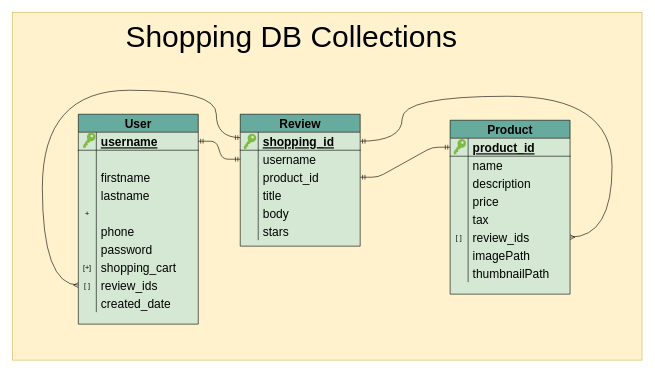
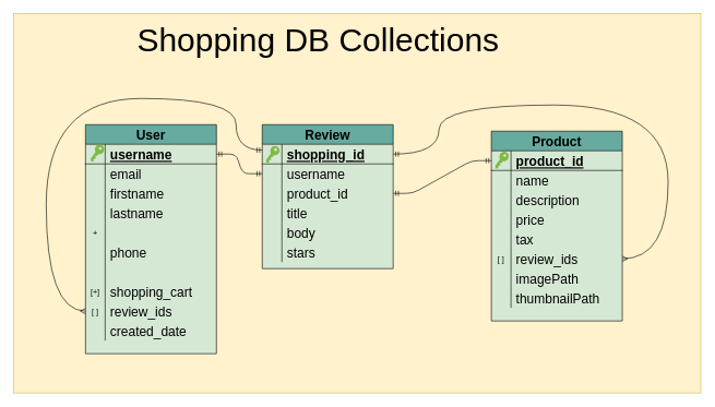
  <mxCell id="0" />
  <mxCell id="1" parent="0" />
  <mxCell id="2" value="" style="rounded=0;whiteSpace=wrap;html=1;fontSize=20;fillColor=#fff2cc;strokeColor=#d6b656;" parent="1" vertex="1"><mxGeometry x="20" y="20" width="1050" height="580" as="geometry" /></mxCell>
  <mxCell id="3" value="&lt;font style=&quot;font-size: 50px&quot;&gt;Shopping DB Collections&lt;/font&gt;" style="text;html=1;align=center;verticalAlign=middle;resizable=0;points=[];autosize=1;strokeColor=none;fontSize=20;" parent="1" vertex="1"><mxGeometry x="200" y="40" width="570" height="40" as="geometry" /></mxCell>
  <mxCell id="4" value="" style="group" parent="1" vertex="1" connectable="0"><mxGeometry x="130" y="190" width="200" height="350" as="geometry" /></mxCell>
  <mxCell id="5" value="" style="group" parent="4" vertex="1" connectable="0"><mxGeometry width="200" height="350" as="geometry" /></mxCell>
  <mxCell id="6" value="User" style="shape=table;startSize=30;container=1;collapsible=1;childLayout=tableLayout;fixedRows=1;rowLines=0;fontStyle=1;align=center;resizeLast=1;fontSize=20;fillColor=#67AB9F;swimlaneFillColor=#D5E8D4;" parent="5" vertex="1"><mxGeometry width="200" height="350" as="geometry" /></mxCell>
  <mxCell id="7" value="" style="shape=partialRectangle;collapsible=0;dropTarget=0;pointerEvents=0;fillColor=none;top=0;left=0;bottom=1;right=0;points=[[0,0.5],[1,0.5]];portConstraint=eastwest;" parent="6" vertex="1"><mxGeometry y="30" width="200" height="30" as="geometry" /></mxCell>
  <mxCell id="8" value="" style="shape=partialRectangle;connectable=0;fillColor=none;top=0;left=0;bottom=0;right=0;fontStyle=1;overflow=hidden;" parent="7" vertex="1"><mxGeometry width="30" height="30" as="geometry" /></mxCell>
  <mxCell id="9" value="username" style="shape=partialRectangle;connectable=0;fillColor=none;top=0;left=0;bottom=0;right=0;align=left;spacingLeft=6;fontStyle=5;overflow=hidden;fontSize=20;" parent="7" vertex="1"><mxGeometry x="30" width="170" height="30" as="geometry" /></mxCell>
  <mxCell id="10" value="" style="shape=partialRectangle;collapsible=0;dropTarget=0;pointerEvents=0;fillColor=none;top=0;left=0;bottom=0;right=0;points=[[0,0.5],[1,0.5]];portConstraint=eastwest;" parent="6" vertex="1"><mxGeometry y="60" width="200" height="30" as="geometry" /></mxCell>
  <mxCell id="11" value="" style="shape=partialRectangle;connectable=0;fillColor=none;top=0;left=0;bottom=0;right=0;editable=1;overflow=hidden;" parent="10" vertex="1"><mxGeometry width="30" height="30" as="geometry" /></mxCell>
+ <mxCell id="12" value="email" style="shape=partialRectangle;connectable=0;fillColor=none;top=0;left=0;bottom=0;right=0;align=left;spacingLeft=6;overflow=hidden;fontSize=20;" parent="10" vertex="1"><mxGeometry x="30" width="170" height="30" as="geometry" /></mxCell>
  <mxCell id="13" value="" style="shape=partialRectangle;collapsible=0;dropTarget=0;pointerEvents=0;fillColor=none;top=0;left=0;bottom=0;right=0;points=[[0,0.5],[1,0.5]];portConstraint=eastwest;" parent="6" vertex="1"><mxGeometry y="90" width="200" height="30" as="geometry" /></mxCell>
  <mxCell id="14" value="" style="shape=partialRectangle;connectable=0;fillColor=none;top=0;left=0;bottom=0;right=0;editable=1;overflow=hidden;" parent="13" vertex="1"><mxGeometry width="30" height="30" as="geometry" /></mxCell>
  <mxCell id="15" value="firstname" style="shape=partialRectangle;connectable=0;fillColor=none;top=0;left=0;bottom=0;right=0;align=left;spacingLeft=6;overflow=hidden;fontSize=20;" parent="13" vertex="1"><mxGeometry x="30" width="170" height="30" as="geometry" /></mxCell>
  <mxCell id="16" value="" style="shape=partialRectangle;collapsible=0;dropTarget=0;pointerEvents=0;fillColor=none;top=0;left=0;bottom=0;right=0;points=[[0,0.5],[1,0.5]];portConstraint=eastwest;" parent="6" vertex="1"><mxGeometry y="120" width="200" height="30" as="geometry" /></mxCell>
  <mxCell id="17" value="" style="shape=partialRectangle;connectable=0;fillColor=none;top=0;left=0;bottom=0;right=0;editable=1;overflow=hidden;" parent="16" vertex="1"><mxGeometry width="30" height="30" as="geometry" /></mxCell>
  <mxCell id="18" value="lastname" style="shape=partialRectangle;connectable=0;fillColor=none;top=0;left=0;bottom=0;right=0;align=left;spacingLeft=6;overflow=hidden;fontSize=20;" parent="16" vertex="1"><mxGeometry x="30" width="170" height="30" as="geometry" /></mxCell>
  <mxCell id="19" value="" style="shape=partialRectangle;collapsible=0;dropTarget=0;pointerEvents=0;fillColor=none;top=0;left=0;bottom=0;right=0;points=[[0,0.5],[1,0.5]];portConstraint=eastwest;" parent="6" vertex="1"><mxGeometry y="150" width="200" height="30" as="geometry" /></mxCell>
  <mxCell id="20" value="+" style="shape=partialRectangle;connectable=0;fillColor=none;top=0;left=0;bottom=0;right=0;editable=1;overflow=hidden;" parent="19" vertex="1"><mxGeometry width="30" height="30" as="geometry" /></mxCell>
  <mxCell id="21" value="" style="shape=partialRectangle;collapsible=0;dropTarget=0;pointerEvents=0;fillColor=none;top=0;left=0;bottom=0;right=0;points=[[0,0.5],[1,0.5]];portConstraint=eastwest;" parent="6" vertex="1"><mxGeometry y="180" width="200" height="30" as="geometry" /></mxCell>
  <mxCell id="22" value="" style="shape=partialRectangle;connectable=0;fillColor=none;top=0;left=0;bottom=0;right=0;editable=1;overflow=hidden;" parent="21" vertex="1"><mxGeometry width="30" height="30" as="geometry" /></mxCell>
  <mxCell id="23" value="phone" style="shape=partialRectangle;connectable=0;fillColor=none;top=0;left=0;bottom=0;right=0;align=left;spacingLeft=6;overflow=hidden;fontSize=20;" parent="21" vertex="1"><mxGeometry x="30" width="170" height="30" as="geometry" /></mxCell>
  <mxCell id="24" value="" style="shape=partialRectangle;collapsible=0;dropTarget=0;pointerEvents=0;fillColor=none;top=0;left=0;bottom=0;right=0;points=[[0,0.5],[1,0.5]];portConstraint=eastwest;" parent="6" vertex="1"><mxGeometry y="210" width="200" height="30" as="geometry" /></mxCell>
  <mxCell id="25" value="" style="shape=partialRectangle;connectable=0;fillColor=none;top=0;left=0;bottom=0;right=0;editable=1;overflow=hidden;" parent="24" vertex="1"><mxGeometry width="30" height="30" as="geometry" /></mxCell>
- <mxCell id="26" value="password" style="shape=partialRectangle;connectable=0;fillColor=none;top=0;left=0;bottom=0;right=0;align=left;spacingLeft=6;overflow=hidden;fontSize=20;" parent="24" vertex="1"><mxGeometry x="30" width="170" height="30" as="geometry" /></mxCell>
  <mxCell id="27" value="" style="shape=partialRectangle;collapsible=0;dropTarget=0;pointerEvents=0;fillColor=none;top=0;left=0;bottom=0;right=0;points=[[0,0.5],[1,0.5]];portConstraint=eastwest;" parent="6" vertex="1"><mxGeometry y="240" width="200" height="30" as="geometry" /></mxCell>
  <mxCell id="28" value="[+]" style="shape=partialRectangle;connectable=0;fillColor=none;top=0;left=0;bottom=0;right=0;editable=1;overflow=hidden;" parent="27" vertex="1"><mxGeometry width="30" height="30" as="geometry" /></mxCell>
  <mxCell id="29" value="shopping_cart" style="shape=partialRectangle;connectable=0;fillColor=none;top=0;left=0;bottom=0;right=0;align=left;spacingLeft=6;overflow=hidden;fontSize=20;" parent="27" vertex="1"><mxGeometry x="30" width="170" height="30" as="geometry" /></mxCell>
  <mxCell id="30" value="" style="shape=partialRectangle;collapsible=0;dropTarget=0;pointerEvents=0;fillColor=none;top=0;left=0;bottom=0;right=0;points=[[0,0.5],[1,0.5]];portConstraint=eastwest;" parent="6" vertex="1"><mxGeometry y="270" width="200" height="30" as="geometry" /></mxCell>
  <mxCell id="31" value="[ ]" style="shape=partialRectangle;connectable=0;fillColor=none;top=0;left=0;bottom=0;right=0;editable=1;overflow=hidden;" parent="30" vertex="1"><mxGeometry width="30" height="30" as="geometry" /></mxCell>
  <mxCell id="32" value="review_ids" style="shape=partialRectangle;connectable=0;fillColor=none;top=0;left=0;bottom=0;right=0;align=left;spacingLeft=6;overflow=hidden;fontSize=20;" parent="30" vertex="1"><mxGeometry x="30" width="170" height="30" as="geometry" /></mxCell>
  <mxCell id="33" value="" style="shape=partialRectangle;collapsible=0;dropTarget=0;pointerEvents=0;fillColor=none;top=0;left=0;bottom=0;right=0;points=[[0,0.5],[1,0.5]];portConstraint=eastwest;" parent="6" vertex="1"><mxGeometry y="300" width="200" height="30" as="geometry" /></mxCell>
  <mxCell id="34" value="" style="shape=partialRectangle;connectable=0;fillColor=none;top=0;left=0;bottom=0;right=0;editable=1;overflow=hidden;" parent="33" vertex="1"><mxGeometry width="30" height="30" as="geometry" /></mxCell>
  <mxCell id="35" value="created_date" style="shape=partialRectangle;connectable=0;fillColor=none;top=0;left=0;bottom=0;right=0;align=left;spacingLeft=6;overflow=hidden;fontSize=20;" parent="33" vertex="1"><mxGeometry x="30" width="170" height="30" as="geometry" /></mxCell>
  <mxCell id="36" value="" style="sketch=0;pointerEvents=1;shadow=0;dashed=0;html=1;strokeColor=none;labelPosition=center;verticalLabelPosition=bottom;verticalAlign=top;outlineConnect=0;align=center;shape=mxgraph.office.security.key_permissions;fillColor=#7FBA42;fontSize=20;rotation=35;" parent="5" vertex="1"><mxGeometry x="10" y="29.15" width="14.15" height="30" as="geometry" /></mxCell>
  <mxCell id="37" value="" style="group;perimeterSpacing=1;" vertex="1" connectable="0" parent="1"><mxGeometry x="750" y="210" width="200" height="290" as="geometry" /></mxCell>
  <mxCell id="38" value="Product" style="shape=table;startSize=30;container=1;collapsible=1;childLayout=tableLayout;fixedRows=1;rowLines=0;fontStyle=1;align=center;resizeLast=1;fontSize=20;fillColor=#67AB9F;swimlaneFillColor=#D5E8D4;" vertex="1" parent="37"><mxGeometry y="-10" width="200" height="290" as="geometry" /></mxCell>
  <mxCell id="39" value="" style="shape=partialRectangle;collapsible=0;dropTarget=0;pointerEvents=0;fillColor=none;top=0;left=0;bottom=1;right=0;points=[[0,0.5],[1,0.5]];portConstraint=eastwest;" vertex="1" parent="38"><mxGeometry y="30" width="200" height="30" as="geometry" /></mxCell>
  <mxCell id="40" value="" style="shape=partialRectangle;connectable=0;fillColor=none;top=0;left=0;bottom=0;right=0;fontStyle=1;overflow=hidden;" vertex="1" parent="39"><mxGeometry width="30" height="30" as="geometry" /></mxCell>
  <mxCell id="41" value="product_id" style="shape=partialRectangle;connectable=0;fillColor=none;top=0;left=0;bottom=0;right=0;align=left;spacingLeft=6;fontStyle=5;overflow=hidden;fontSize=20;" vertex="1" parent="39"><mxGeometry x="30" width="170" height="30" as="geometry" /></mxCell>
  <mxCell id="42" value="" style="shape=partialRectangle;collapsible=0;dropTarget=0;pointerEvents=0;fillColor=none;top=0;left=0;bottom=0;right=0;points=[[0,0.5],[1,0.5]];portConstraint=eastwest;" vertex="1" parent="38"><mxGeometry y="60" width="200" height="30" as="geometry" /></mxCell>
  <mxCell id="43" value="" style="shape=partialRectangle;connectable=0;fillColor=none;top=0;left=0;bottom=0;right=0;editable=1;overflow=hidden;" vertex="1" parent="42"><mxGeometry width="30" height="30" as="geometry" /></mxCell>
  <mxCell id="44" value="name" style="shape=partialRectangle;connectable=0;fillColor=none;top=0;left=0;bottom=0;right=0;align=left;spacingLeft=6;overflow=hidden;fontSize=20;" vertex="1" parent="42"><mxGeometry x="30" width="170" height="30" as="geometry" /></mxCell>
  <mxCell id="45" value="" style="shape=partialRectangle;collapsible=0;dropTarget=0;pointerEvents=0;fillColor=none;top=0;left=0;bottom=0;right=0;points=[[0,0.5],[1,0.5]];portConstraint=eastwest;" vertex="1" parent="38"><mxGeometry y="90" width="200" height="30" as="geometry" /></mxCell>
  <mxCell id="46" value="" style="shape=partialRectangle;connectable=0;fillColor=none;top=0;left=0;bottom=0;right=0;editable=1;overflow=hidden;" vertex="1" parent="45"><mxGeometry width="30" height="30" as="geometry" /></mxCell>
  <mxCell id="47" value="description" style="shape=partialRectangle;connectable=0;fillColor=none;top=0;left=0;bottom=0;right=0;align=left;spacingLeft=6;overflow=hidden;fontSize=20;" vertex="1" parent="45"><mxGeometry x="30" width="170" height="30" as="geometry" /></mxCell>
  <mxCell id="48" value="" style="shape=partialRectangle;collapsible=0;dropTarget=0;pointerEvents=0;fillColor=none;top=0;left=0;bottom=0;right=0;points=[[0,0.5],[1,0.5]];portConstraint=eastwest;" vertex="1" parent="38"><mxGeometry y="120" width="200" height="30" as="geometry" /></mxCell>
  <mxCell id="49" value="" style="shape=partialRectangle;connectable=0;fillColor=none;top=0;left=0;bottom=0;right=0;editable=1;overflow=hidden;" vertex="1" parent="48"><mxGeometry width="30" height="30" as="geometry" /></mxCell>
  <mxCell id="50" value="price" style="shape=partialRectangle;connectable=0;fillColor=none;top=0;left=0;bottom=0;right=0;align=left;spacingLeft=6;overflow=hidden;fontSize=20;" vertex="1" parent="48"><mxGeometry x="30" width="170" height="30" as="geometry" /></mxCell>
  <mxCell id="51" value="" style="shape=partialRectangle;collapsible=0;dropTarget=0;pointerEvents=0;fillColor=none;top=0;left=0;bottom=0;right=0;points=[[0,0.5],[1,0.5]];portConstraint=eastwest;" vertex="1" parent="38"><mxGeometry y="150" width="200" height="30" as="geometry" /></mxCell>
  <mxCell id="52" value="" style="shape=partialRectangle;connectable=0;fillColor=none;top=0;left=0;bottom=0;right=0;editable=1;overflow=hidden;" vertex="1" parent="51"><mxGeometry width="30" height="30" as="geometry" /></mxCell>
  <mxCell id="53" value="tax" style="shape=partialRectangle;connectable=0;fillColor=none;top=0;left=0;bottom=0;right=0;align=left;spacingLeft=6;overflow=hidden;fontSize=20;" vertex="1" parent="51"><mxGeometry x="30" width="170" height="30" as="geometry" /></mxCell>
  <mxCell id="54" value="" style="shape=partialRectangle;collapsible=0;dropTarget=0;pointerEvents=0;fillColor=none;top=0;left=0;bottom=0;right=0;points=[[0,0.5],[1,0.5]];portConstraint=eastwest;" vertex="1" parent="38"><mxGeometry y="180" width="200" height="30" as="geometry" /></mxCell>
  <mxCell id="55" value="[ ]" style="shape=partialRectangle;connectable=0;fillColor=none;top=0;left=0;bottom=0;right=0;editable=1;overflow=hidden;" vertex="1" parent="54"><mxGeometry width="30" height="30" as="geometry" /></mxCell>
  <mxCell id="56" value="review_ids" style="shape=partialRectangle;connectable=0;fillColor=none;top=0;left=0;bottom=0;right=0;align=left;spacingLeft=6;overflow=hidden;fontSize=20;" vertex="1" parent="54"><mxGeometry x="30" width="170" height="30" as="geometry" /></mxCell>
  <mxCell id="57" value="" style="shape=partialRectangle;collapsible=0;dropTarget=0;pointerEvents=0;fillColor=none;top=0;left=0;bottom=0;right=0;points=[[0,0.5],[1,0.5]];portConstraint=eastwest;" vertex="1" parent="38"><mxGeometry y="210" width="200" height="30" as="geometry" /></mxCell>
  <mxCell id="58" value="" style="shape=partialRectangle;connectable=0;fillColor=none;top=0;left=0;bottom=0;right=0;editable=1;overflow=hidden;" vertex="1" parent="57"><mxGeometry width="30" height="30" as="geometry" /></mxCell>
  <mxCell id="59" value="imagePath" style="shape=partialRectangle;connectable=0;fillColor=none;top=0;left=0;bottom=0;right=0;align=left;spacingLeft=6;overflow=hidden;fontSize=20;" vertex="1" parent="57"><mxGeometry x="30" width="170" height="30" as="geometry" /></mxCell>
  <mxCell id="60" value="" style="shape=partialRectangle;collapsible=0;dropTarget=0;pointerEvents=0;fillColor=none;top=0;left=0;bottom=0;right=0;points=[[0,0.5],[1,0.5]];portConstraint=eastwest;" vertex="1" parent="38"><mxGeometry y="240" width="200" height="30" as="geometry" /></mxCell>
  <mxCell id="61" value="" style="shape=partialRectangle;connectable=0;fillColor=none;top=0;left=0;bottom=0;right=0;editable=1;overflow=hidden;" vertex="1" parent="60"><mxGeometry width="30" height="30" as="geometry" /></mxCell>
  <mxCell id="62" value="thumbnailPath" style="shape=partialRectangle;connectable=0;fillColor=none;top=0;left=0;bottom=0;right=0;align=left;spacingLeft=6;overflow=hidden;fontSize=20;" vertex="1" parent="60"><mxGeometry x="30" width="170" height="30" as="geometry" /></mxCell>
  <mxCell id="63" value="" style="sketch=0;pointerEvents=1;shadow=0;dashed=0;html=1;strokeColor=none;labelPosition=center;verticalLabelPosition=bottom;verticalAlign=top;outlineConnect=0;align=center;shape=mxgraph.office.security.key_permissions;fillColor=#7FBA42;fontSize=20;rotation=35;" vertex="1" parent="37"><mxGeometry x="7.92" y="20.0" width="14.15" height="30" as="geometry" /></mxCell>
  <mxCell id="64" value="" style="group" vertex="1" connectable="0" parent="1"><mxGeometry x="400" y="190" width="200" height="220" as="geometry" /></mxCell>
  <mxCell id="65" value="Review" style="shape=table;startSize=30;container=1;collapsible=1;childLayout=tableLayout;fixedRows=1;rowLines=0;fontStyle=1;align=center;resizeLast=1;fontSize=20;fillColor=#67AB9F;swimlaneFillColor=#D5E8D4;" vertex="1" parent="64"><mxGeometry width="200" height="220" as="geometry" /></mxCell>
  <mxCell id="66" value="" style="shape=partialRectangle;collapsible=0;dropTarget=0;pointerEvents=0;fillColor=none;top=0;left=0;bottom=1;right=0;points=[[0,0.5],[1,0.5]];portConstraint=eastwest;" vertex="1" parent="65"><mxGeometry y="30" width="200" height="30" as="geometry" /></mxCell>
  <mxCell id="67" value="" style="shape=partialRectangle;connectable=0;fillColor=none;top=0;left=0;bottom=0;right=0;fontStyle=1;overflow=hidden;" vertex="1" parent="66"><mxGeometry width="30" height="30" as="geometry" /></mxCell>
  <mxCell id="68" value="shopping_id" style="shape=partialRectangle;connectable=0;fillColor=none;top=0;left=0;bottom=0;right=0;align=left;spacingLeft=6;fontStyle=5;overflow=hidden;fontSize=20;" vertex="1" parent="66"><mxGeometry x="30" width="170" height="30" as="geometry" /></mxCell>
  <mxCell id="69" value="" style="shape=partialRectangle;collapsible=0;dropTarget=0;pointerEvents=0;fillColor=none;top=0;left=0;bottom=0;right=0;points=[[0,0.5],[1,0.5]];portConstraint=eastwest;" vertex="1" parent="65"><mxGeometry y="60" width="200" height="30" as="geometry" /></mxCell>
  <mxCell id="70" value="" style="shape=partialRectangle;connectable=0;fillColor=none;top=0;left=0;bottom=0;right=0;editable=1;overflow=hidden;" vertex="1" parent="69"><mxGeometry width="30" height="30" as="geometry" /></mxCell>
  <mxCell id="71" value="username" style="shape=partialRectangle;connectable=0;fillColor=none;top=0;left=0;bottom=0;right=0;align=left;spacingLeft=6;overflow=hidden;fontSize=20;" vertex="1" parent="69"><mxGeometry x="30" width="170" height="30" as="geometry" /></mxCell>
  <mxCell id="72" value="" style="shape=partialRectangle;collapsible=0;dropTarget=0;pointerEvents=0;fillColor=none;top=0;left=0;bottom=0;right=0;points=[[0,0.5],[1,0.5]];portConstraint=eastwest;" vertex="1" parent="65"><mxGeometry y="90" width="200" height="30" as="geometry" /></mxCell>
  <mxCell id="73" value="" style="shape=partialRectangle;connectable=0;fillColor=none;top=0;left=0;bottom=0;right=0;editable=1;overflow=hidden;" vertex="1" parent="72"><mxGeometry width="30" height="30" as="geometry" /></mxCell>
  <mxCell id="74" value="product_id" style="shape=partialRectangle;connectable=0;fillColor=none;top=0;left=0;bottom=0;right=0;align=left;spacingLeft=6;overflow=hidden;fontSize=20;" vertex="1" parent="72"><mxGeometry x="30" width="170" height="30" as="geometry" /></mxCell>
  <mxCell id="75" value="" style="shape=partialRectangle;collapsible=0;dropTarget=0;pointerEvents=0;fillColor=none;top=0;left=0;bottom=0;right=0;points=[[0,0.5],[1,0.5]];portConstraint=eastwest;" vertex="1" parent="65"><mxGeometry y="120" width="200" height="30" as="geometry" /></mxCell>
  <mxCell id="76" value="" style="shape=partialRectangle;connectable=0;fillColor=none;top=0;left=0;bottom=0;right=0;editable=1;overflow=hidden;" vertex="1" parent="75"><mxGeometry width="30" height="30" as="geometry" /></mxCell>
  <mxCell id="77" value="title" style="shape=partialRectangle;connectable=0;fillColor=none;top=0;left=0;bottom=0;right=0;align=left;spacingLeft=6;overflow=hidden;fontSize=20;" vertex="1" parent="75"><mxGeometry x="30" width="170" height="30" as="geometry" /></mxCell>
  <mxCell id="78" value="" style="shape=partialRectangle;collapsible=0;dropTarget=0;pointerEvents=0;fillColor=none;top=0;left=0;bottom=0;right=0;points=[[0,0.5],[1,0.5]];portConstraint=eastwest;" vertex="1" parent="65"><mxGeometry y="150" width="200" height="30" as="geometry" /></mxCell>
  <mxCell id="79" value="" style="shape=partialRectangle;connectable=0;fillColor=none;top=0;left=0;bottom=0;right=0;editable=1;overflow=hidden;" vertex="1" parent="78"><mxGeometry width="30" height="30" as="geometry" /></mxCell>
  <mxCell id="80" value="body" style="shape=partialRectangle;connectable=0;fillColor=none;top=0;left=0;bottom=0;right=0;align=left;spacingLeft=6;overflow=hidden;fontSize=20;" vertex="1" parent="78"><mxGeometry x="30" width="170" height="30" as="geometry" /></mxCell>
  <mxCell id="81" value="" style="shape=partialRectangle;collapsible=0;dropTarget=0;pointerEvents=0;fillColor=none;top=0;left=0;bottom=0;right=0;points=[[0,0.5],[1,0.5]];portConstraint=eastwest;" vertex="1" parent="65"><mxGeometry y="180" width="200" height="30" as="geometry" /></mxCell>
  <mxCell id="82" value="" style="shape=partialRectangle;connectable=0;fillColor=none;top=0;left=0;bottom=0;right=0;editable=1;overflow=hidden;" vertex="1" parent="81"><mxGeometry width="30" height="30" as="geometry" /></mxCell>
  <mxCell id="83" value="stars" style="shape=partialRectangle;connectable=0;fillColor=none;top=0;left=0;bottom=0;right=0;align=left;spacingLeft=6;overflow=hidden;fontSize=20;" vertex="1" parent="81"><mxGeometry x="30" width="170" height="30" as="geometry" /></mxCell>
  <mxCell id="84" value="" style="sketch=0;pointerEvents=1;shadow=0;dashed=0;html=1;strokeColor=none;labelPosition=center;verticalLabelPosition=bottom;verticalAlign=top;outlineConnect=0;align=center;shape=mxgraph.office.security.key_permissions;fillColor=#7FBA42;fontSize=20;rotation=35;" vertex="1" parent="64"><mxGeometry x="7.92" y="31.02" width="14.15" height="30" as="geometry" /></mxCell>
  <mxCell id="85" value="" style="edgeStyle=entityRelationEdgeStyle;fontSize=12;html=1;endArrow=ERmandOne;startArrow=ERmandOne;exitX=1;exitY=0.5;exitDx=0;exitDy=0;entryX=0;entryY=0.5;entryDx=0;entryDy=0;" edge="1" parent="1" source="7" target="69"><mxGeometry width="100" height="100" relative="1" as="geometry"><mxPoint x="450" y="480" as="sourcePoint" /><mxPoint x="550" y="380" as="targetPoint" /></mxGeometry></mxCell>
  <mxCell id="86" style="edgeStyle=entityRelationEdgeStyle;rounded=1;jumpStyle=none;orthogonalLoop=1;jettySize=auto;html=1;startArrow=ERmandOne;startFill=0;endArrow=ERmandOne;endFill=0;targetPerimeterSpacing=0;strokeWidth=1;" edge="1" parent="1" source="39" target="72"><mxGeometry relative="1" as="geometry" /></mxCell>
  <mxCell id="87" style="edgeStyle=orthogonalEdgeStyle;rounded=1;jumpStyle=none;orthogonalLoop=1;jettySize=auto;html=1;exitX=1;exitY=0.5;exitDx=0;exitDy=0;entryX=1;entryY=0.5;entryDx=0;entryDy=0;startArrow=ERmany;startFill=0;endArrow=ERmandOne;endFill=0;targetPerimeterSpacing=0;strokeWidth=1;curved=1;" edge="1" parent="1" source="54" target="66"><mxGeometry relative="1" as="geometry"><Array as="points"><mxPoint x="1020" y="395" /><mxPoint x="1020" y="160" /><mxPoint x="670" y="160" /><mxPoint x="670" y="235" /></Array></mxGeometry></mxCell>
  <mxCell id="88" style="edgeStyle=orthogonalEdgeStyle;curved=1;rounded=1;jumpStyle=none;orthogonalLoop=1;jettySize=auto;html=1;exitX=0;exitY=0.5;exitDx=0;exitDy=0;startArrow=ERmany;startFill=0;endArrow=ERmandOne;endFill=0;targetPerimeterSpacing=0;strokeWidth=1;" edge="1" parent="1" source="30"><mxGeometry relative="1" as="geometry"><mxPoint x="400" y="229" as="targetPoint" /><Array as="points"><mxPoint x="70" y="475" /><mxPoint x="70" y="150" /><mxPoint x="360" y="150" /><mxPoint x="360" y="229" /></Array></mxGeometry></mxCell>
